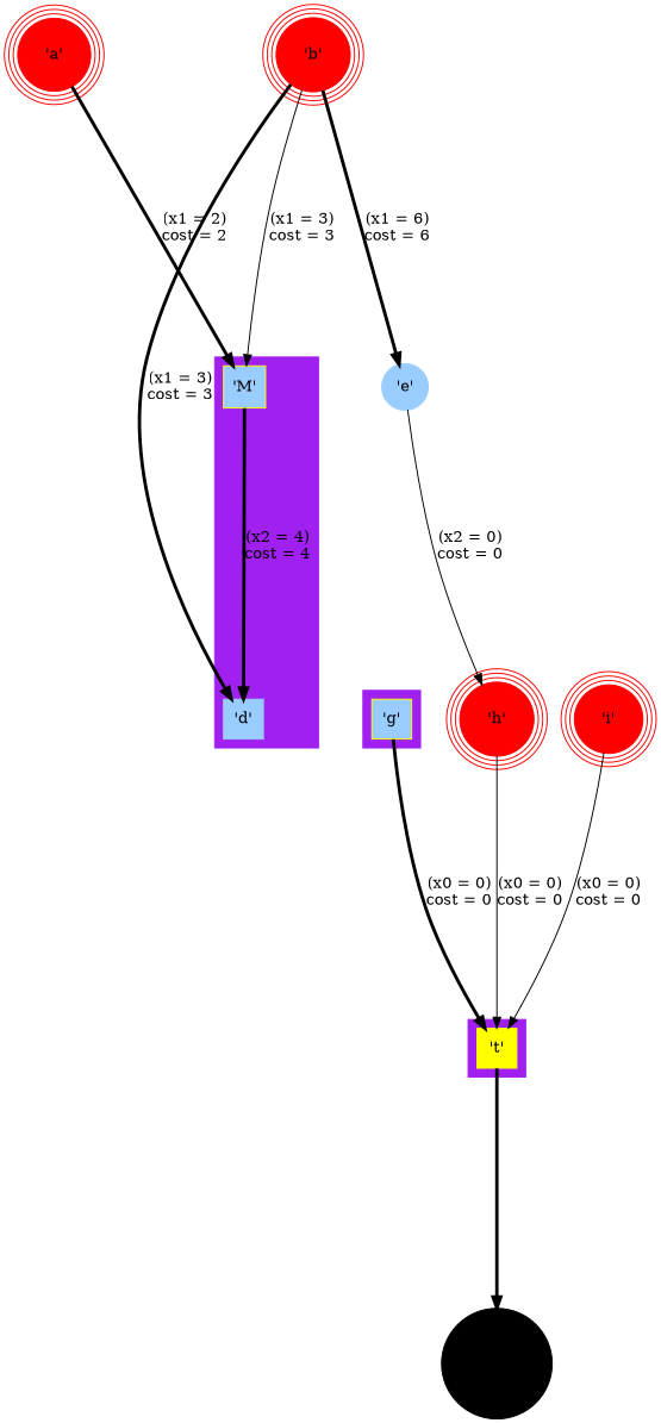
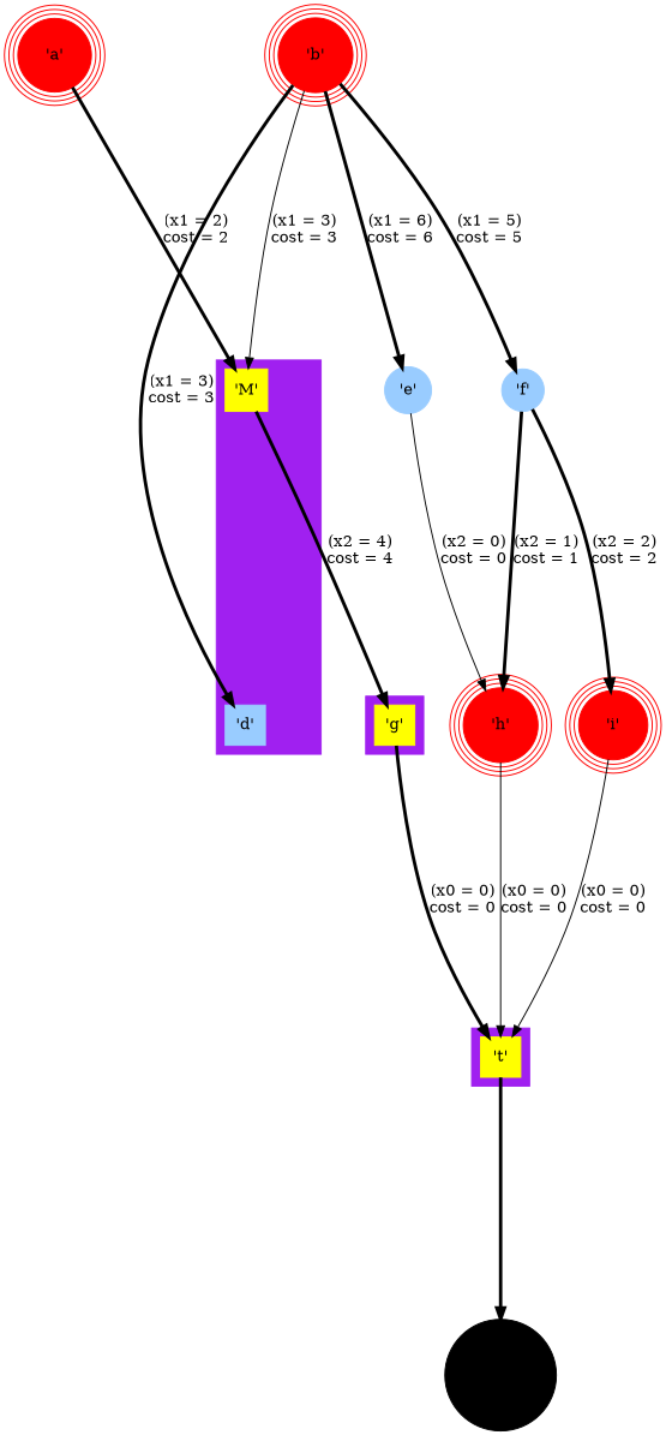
  digraph {
    ranksep=3
    node [color=red group=1 peripheries=1 shape=circle style=filled]
    edge [penwidth=3]
    n1 [color="#99ccff" label="'d'" shape=square]
-   n2 [color=yellow label="'M'" shape=square fillcolor="#99ccff"]
-   n3 [color=yellow group=2 label="'g'" shape=square fillcolor="#99ccff"]
+   n2 [color=yellow label="'M'" shape=square]
+   n3 [color=yellow group=2 label="'g'" shape=square]
    n4 [color=yellow group=0 label="'t'" shape=square]
    terminal [color=black group=terminal peripheries=""]
    n6 [group=0 label="'a'" peripheries=4]
    n7 [group=0 label="'b'" peripheries=4]
    n8 [color="#99ccff" label="'e'"]
+   n9 [color="#99ccff" label="'f'"]
    n10 [group=2 label="'h'" peripheries=4]
    n11 [group=2 label="'i'" peripheries=4]
    subgraph cluster_1 {
      color=purple
      style=filled
      n1
      n2
    }
    subgraph cluster_2 {
      color=purple
      style=filled
      n3
    }
    subgraph cluster_3 {
      color=purple
      style=filled
      n4
    }
-   n2 -> n1 [label="(x2 = 4)\ncost = 4"]
+   n2 -> n3 [label="(x2 = 4)\ncost = 4"]
    n3 -> n4 [label="(x0 = 0)\ncost = 0"]
    n4 -> terminal
    n6 -> n2 [label="(x1 = 2)\ncost = 2"]
    n7 -> n1 [label="(x1 = 3)\ncost = 3"]
    n7 -> n2 [label="(x1 = 3)\ncost = 3" penwidth=1]
    n7 -> n8 [label="(x1 = 6)\ncost = 6"]
+   n7 -> n9 [label="(x1 = 5)\ncost = 5"]
    n8 -> n10 [label="(x2 = 0)\ncost = 0" penwidth=1]
+   n9 -> n10 [label="(x2 = 1)\ncost = 1"]
+   n9 -> n11 [label="(x2 = 2)\ncost = 2"]
    n10 -> n4 [label="(x0 = 0)\ncost = 0" penwidth=1]
    n11 -> n4 [label="(x0 = 0)\ncost = 0" penwidth=1]
  }
